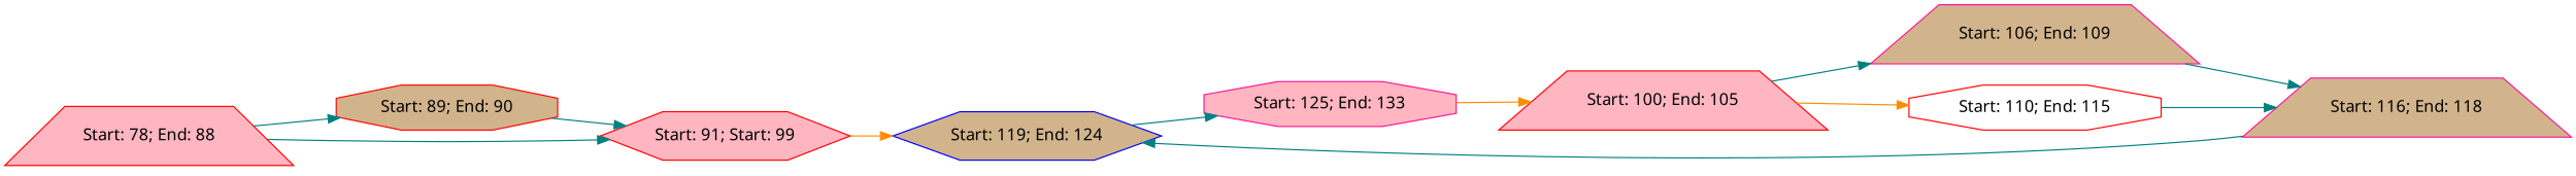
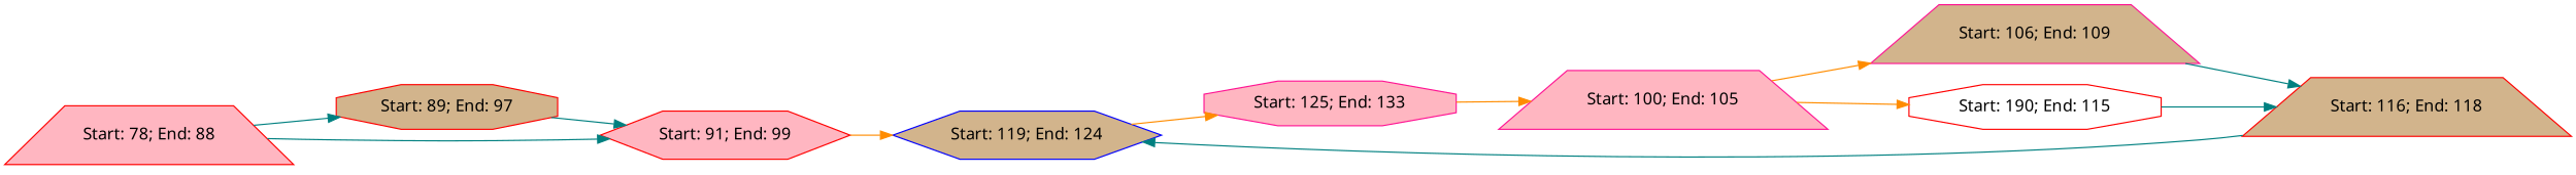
  strict digraph {
    rankdir=LR
    node [color=red fillcolor=lightpink fontname=sans margin=0.07 shape=trapezium style=filled target1=119]
    edge [color=teal]
    n1 [end=88 height=0.1 label="Start: 78; End: 88" target1=89 target2=91 width=0.1]
-   n2 [end=90 fillcolor=tan height=0.1 label="Start: 89; End: 90" shape=octagon target1=91 width=0.1]
-   n3 [end=99 height=0.1 label="Start: 91; Start: 99" shape=hexagon width=0.1]
+   n2 [end=90 fillcolor=tan height=0.1 label="Start: 89; End: 97" shape=octagon target1=91 width=0.1]
+   n3 [end=99 height=0.1 label="Start: 91; End: 99" shape=hexagon width=0.1]
    n4 [color=blue end=124 fillcolor=tan height=0.1 label="Start: 119; End: 124" shape=hexagon target1=125 target2=100 width=0.1]
    n5 [color=deeppink end=133 height=0.1 label="Start: 125; End: 133" shape=octagon width=0.1 target1=""]
-   n6 [end=105 height=0.1 label="Start: 100; End: 105" target1=106 target2=110 width=0.1]
+   n6 [color=deeppink end=105 height=0.1 label="Start: 100; End: 105" target1=106 target2=110 width=0.1]
    n7 [color=deeppink end=109 fillcolor=tan height=0.1 label="Start: 106; End: 109" target1=116 width=0.1]
-   n8 [end=115 fillcolor=white height=0.1 label="Start: 110; End: 115" shape=octagon target1=116 width=0.1]
-   n9 [color=deeppink end=118 fillcolor=tan height=0.1 label="Start: 116; End: 118" width=0.1]
+   n8 [end=115 fillcolor=white height=0.1 label="Start: 190; End: 115" shape=octagon target1=116 width=0.1]
+   n9 [end=118 fillcolor=tan height=0.1 label="Start: 116; End: 118" width=0.1]
    n1 -> n2
    n1 -> n3
    n2 -> n3
    n3 -> n4 [color=darkorange]
-   n4 -> n5
+   n4 -> n5 [color=darkorange]
    n5 -> n6 [color=darkorange]
-   n6 -> n7
+   n6 -> n7 [color=darkorange]
    n6 -> n8 [color=darkorange]
    n7 -> n9
    n8 -> n9
    n9 -> n4
  }
